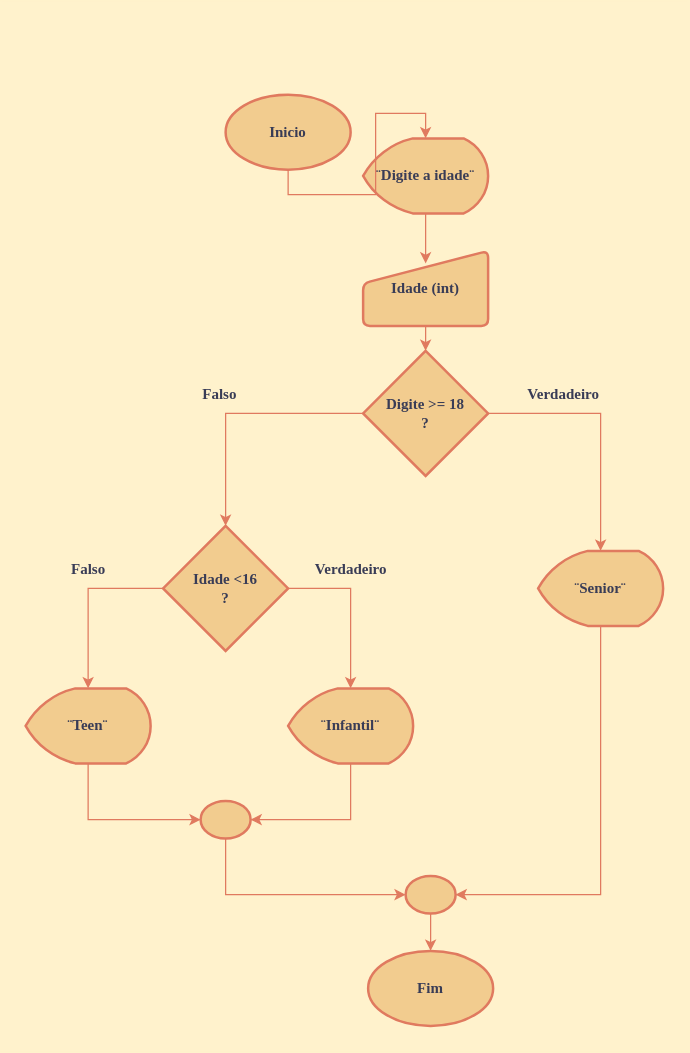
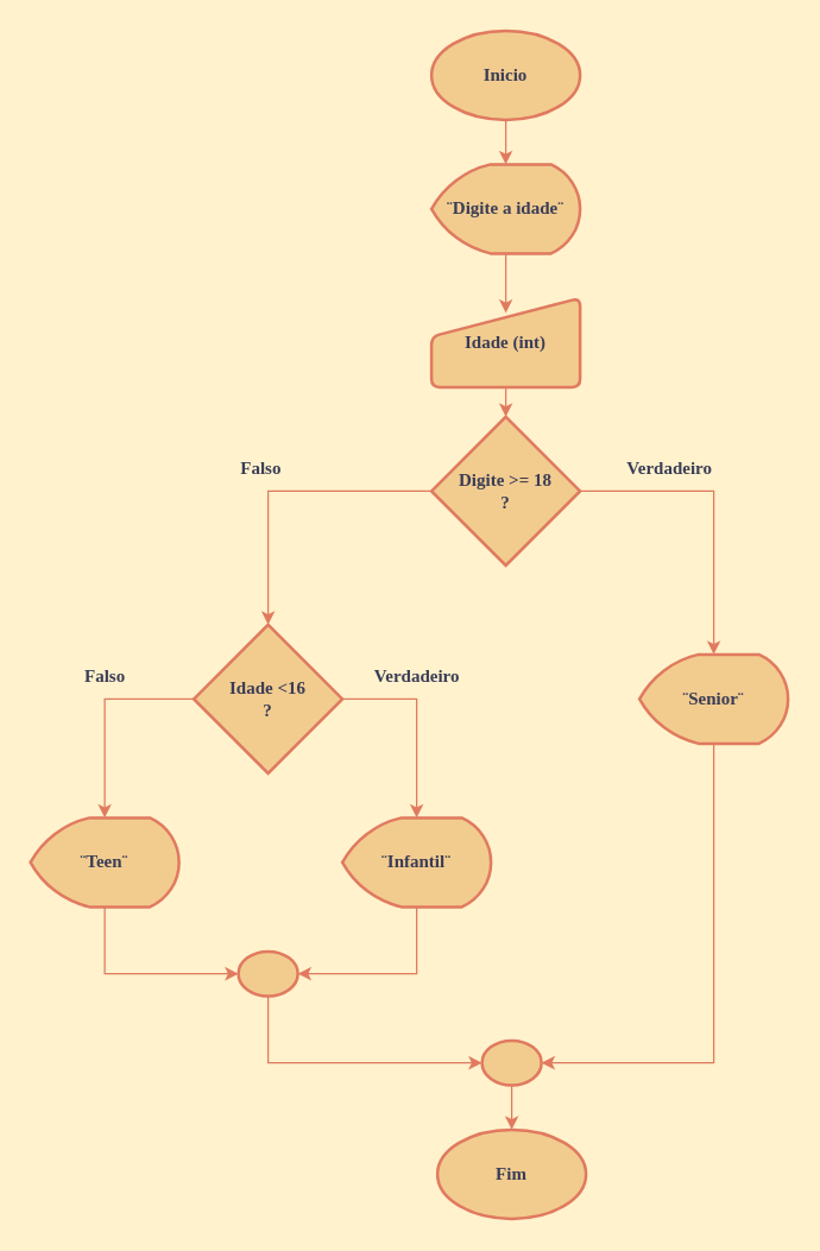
  <mxCell id="0" />
  <mxCell id="1" parent="0" />
- <mxCell id="2" value="Inicio" style="strokeWidth=2;html=1;shape=mxgraph.flowchart.start_1;whiteSpace=wrap;fontFamily=Georgia;fontStyle=1;labelBackgroundColor=none;fillColor=#F2CC8F;strokeColor=#E07A5F;fontColor=#393C56;" parent="1" vertex="1"><mxGeometry x="180" y="75" width="100" height="60" as="geometry" /></mxCell>
+ <mxCell id="2" value="Inicio" style="strokeWidth=2;html=1;shape=mxgraph.flowchart.start_1;whiteSpace=wrap;fontFamily=Georgia;fontStyle=1;labelBackgroundColor=none;fillColor=#F2CC8F;strokeColor=#E07A5F;fontColor=#393C56;" parent="1" vertex="1"><mxGeometry x="290" y="20" width="100" height="60" as="geometry" /></mxCell>
  <mxCell id="3" value="Fim" style="strokeWidth=2;html=1;shape=mxgraph.flowchart.start_1;whiteSpace=wrap;fontFamily=Georgia;fontStyle=1;labelBackgroundColor=none;fillColor=#F2CC8F;strokeColor=#E07A5F;fontColor=#393C56;" parent="1" vertex="1"><mxGeometry x="294" y="760" width="100" height="60" as="geometry" /></mxCell>
  <mxCell id="4" value="¨Digite a idade¨" style="strokeWidth=2;html=1;shape=mxgraph.flowchart.display;whiteSpace=wrap;fontFamily=Georgia;fontStyle=1;labelBackgroundColor=none;fillColor=#F2CC8F;strokeColor=#E07A5F;fontColor=#393C56;" parent="1" vertex="1"><mxGeometry x="290" y="110" width="100" height="60" as="geometry" /></mxCell>
  <mxCell id="5" value="Idade (int)" style="html=1;strokeWidth=2;shape=manualInput;whiteSpace=wrap;rounded=1;size=26;arcSize=11;fontFamily=Georgia;fontStyle=1;labelBackgroundColor=none;fillColor=#F2CC8F;strokeColor=#E07A5F;fontColor=#393C56;" parent="1" vertex="1"><mxGeometry x="290" y="200" width="100" height="60" as="geometry" /></mxCell>
  <mxCell id="6" value="Digite &amp;gt;= 18&lt;br&gt;?" style="strokeWidth=2;html=1;shape=mxgraph.flowchart.decision;whiteSpace=wrap;fontFamily=Georgia;fontStyle=1;labelBackgroundColor=none;fillColor=#F2CC8F;strokeColor=#E07A5F;fontColor=#393C56;" parent="1" vertex="1"><mxGeometry x="290" y="280" width="100" height="100" as="geometry" /></mxCell>
  <mxCell id="7" value="" style="strokeWidth=2;html=1;shape=mxgraph.flowchart.start_2;whiteSpace=wrap;fontFamily=Georgia;fontStyle=1;labelBackgroundColor=none;fillColor=#F2CC8F;strokeColor=#E07A5F;fontColor=#393C56;" parent="1" vertex="1"><mxGeometry x="324" y="700" width="40" height="30" as="geometry" /></mxCell>
  <mxCell id="8" value="¨Senior¨" style="strokeWidth=2;html=1;shape=mxgraph.flowchart.display;whiteSpace=wrap;fontFamily=Georgia;fontStyle=1;labelBackgroundColor=none;fillColor=#F2CC8F;strokeColor=#E07A5F;fontColor=#393C56;" parent="1" vertex="1"><mxGeometry x="430" y="440" width="100" height="60" as="geometry" /></mxCell>
  <mxCell id="9" style="edgeStyle=orthogonalEdgeStyle;rounded=0;orthogonalLoop=1;jettySize=auto;html=1;exitX=1;exitY=0.5;exitDx=0;exitDy=0;exitPerimeter=0;strokeColor=#E07A5F;fontColor=#393C56;fillColor=#F2CC8F;" parent="1" source="10" target="13" edge="1"><mxGeometry relative="1" as="geometry" /></mxCell>
  <mxCell id="10" value="Idade &amp;lt;16&lt;br&gt;?" style="strokeWidth=2;html=1;shape=mxgraph.flowchart.decision;whiteSpace=wrap;fontFamily=Georgia;fontStyle=1;labelBackgroundColor=none;fillColor=#F2CC8F;strokeColor=#E07A5F;fontColor=#393C56;" parent="1" vertex="1"><mxGeometry x="130" y="420" width="100" height="100" as="geometry" /></mxCell>
  <mxCell id="11" value="Verdadeiro" style="text;html=1;align=center;verticalAlign=middle;resizable=0;points=[];autosize=1;strokeColor=none;fillColor=none;fontFamily=Georgia;fontStyle=1;labelBackgroundColor=none;fontColor=#393C56;" parent="1" vertex="1"><mxGeometry x="410" y="300" width="80" height="30" as="geometry" /></mxCell>
  <mxCell id="12" value="Falso" style="text;html=1;align=center;verticalAlign=middle;resizable=0;points=[];autosize=1;strokeColor=none;fillColor=none;fontFamily=Georgia;fontStyle=1;labelBackgroundColor=none;fontColor=#393C56;" parent="1" vertex="1"><mxGeometry x="150" y="300" width="50" height="30" as="geometry" /></mxCell>
  <mxCell id="13" value="¨Infantil¨" style="strokeWidth=2;html=1;shape=mxgraph.flowchart.display;whiteSpace=wrap;fontFamily=Georgia;fontStyle=1;labelBackgroundColor=none;fillColor=#F2CC8F;strokeColor=#E07A5F;fontColor=#393C56;" parent="1" vertex="1"><mxGeometry x="230" y="550" width="100" height="60" as="geometry" /></mxCell>
  <mxCell id="14" value="¨Teen¨" style="strokeWidth=2;html=1;shape=mxgraph.flowchart.display;whiteSpace=wrap;fontFamily=Georgia;fontStyle=1;labelBackgroundColor=none;fillColor=#F2CC8F;strokeColor=#E07A5F;fontColor=#393C56;" parent="1" vertex="1"><mxGeometry x="20" y="550" width="100" height="60" as="geometry" /></mxCell>
  <mxCell id="15" value="" style="strokeWidth=2;html=1;shape=mxgraph.flowchart.start_2;whiteSpace=wrap;fontFamily=Georgia;fontStyle=1;labelBackgroundColor=none;fillColor=#F2CC8F;strokeColor=#E07A5F;fontColor=#393C56;" parent="1" vertex="1"><mxGeometry x="160" y="640" width="40" height="30" as="geometry" /></mxCell>
  <mxCell id="16" style="edgeStyle=orthogonalEdgeStyle;rounded=0;orthogonalLoop=1;jettySize=auto;html=1;exitX=0.5;exitY=1;exitDx=0;exitDy=0;exitPerimeter=0;entryX=0.5;entryY=0;entryDx=0;entryDy=0;entryPerimeter=0;strokeColor=#E07A5F;fontColor=#393C56;fillColor=#F2CC8F;" parent="1" source="2" target="4" edge="1"><mxGeometry relative="1" as="geometry" /></mxCell>
  <mxCell id="17" style="edgeStyle=orthogonalEdgeStyle;rounded=0;orthogonalLoop=1;jettySize=auto;html=1;exitX=0.5;exitY=1;exitDx=0;exitDy=0;exitPerimeter=0;entryX=0.5;entryY=0.167;entryDx=0;entryDy=0;entryPerimeter=0;strokeColor=#E07A5F;fontColor=#393C56;fillColor=#F2CC8F;" parent="1" source="4" target="5" edge="1"><mxGeometry relative="1" as="geometry" /></mxCell>
  <mxCell id="18" style="edgeStyle=orthogonalEdgeStyle;rounded=0;orthogonalLoop=1;jettySize=auto;html=1;exitX=0.5;exitY=1;exitDx=0;exitDy=0;entryX=0.5;entryY=0;entryDx=0;entryDy=0;entryPerimeter=0;strokeColor=#E07A5F;fontColor=#393C56;fillColor=#F2CC8F;" parent="1" source="5" target="6" edge="1"><mxGeometry relative="1" as="geometry" /></mxCell>
  <mxCell id="19" style="edgeStyle=orthogonalEdgeStyle;rounded=0;orthogonalLoop=1;jettySize=auto;html=1;exitX=1;exitY=0.5;exitDx=0;exitDy=0;exitPerimeter=0;entryX=0.5;entryY=0;entryDx=0;entryDy=0;entryPerimeter=0;strokeColor=#E07A5F;fontColor=#393C56;fillColor=#F2CC8F;" parent="1" source="6" target="8" edge="1"><mxGeometry relative="1" as="geometry" /></mxCell>
  <mxCell id="20" style="edgeStyle=orthogonalEdgeStyle;rounded=0;orthogonalLoop=1;jettySize=auto;html=1;exitX=0;exitY=0.5;exitDx=0;exitDy=0;exitPerimeter=0;entryX=0.5;entryY=0;entryDx=0;entryDy=0;entryPerimeter=0;strokeColor=#E07A5F;fontColor=#393C56;fillColor=#F2CC8F;" parent="1" source="6" target="10" edge="1"><mxGeometry relative="1" as="geometry" /></mxCell>
  <mxCell id="21" style="edgeStyle=orthogonalEdgeStyle;rounded=0;orthogonalLoop=1;jettySize=auto;html=1;exitX=0;exitY=0.5;exitDx=0;exitDy=0;exitPerimeter=0;entryX=0.5;entryY=0;entryDx=0;entryDy=0;entryPerimeter=0;strokeColor=#E07A5F;fontColor=#393C56;fillColor=#F2CC8F;" parent="1" source="10" target="14" edge="1"><mxGeometry relative="1" as="geometry" /></mxCell>
  <mxCell id="22" style="edgeStyle=orthogonalEdgeStyle;rounded=0;orthogonalLoop=1;jettySize=auto;html=1;exitX=0.5;exitY=1;exitDx=0;exitDy=0;exitPerimeter=0;entryX=0;entryY=0.5;entryDx=0;entryDy=0;entryPerimeter=0;strokeColor=#E07A5F;fontColor=#393C56;fillColor=#F2CC8F;" parent="1" source="14" target="15" edge="1"><mxGeometry relative="1" as="geometry" /></mxCell>
  <mxCell id="23" style="edgeStyle=orthogonalEdgeStyle;rounded=0;orthogonalLoop=1;jettySize=auto;html=1;exitX=0.5;exitY=1;exitDx=0;exitDy=0;exitPerimeter=0;entryX=1;entryY=0.5;entryDx=0;entryDy=0;entryPerimeter=0;strokeColor=#E07A5F;fontColor=#393C56;fillColor=#F2CC8F;" parent="1" source="13" target="15" edge="1"><mxGeometry relative="1" as="geometry" /></mxCell>
  <mxCell id="24" style="edgeStyle=orthogonalEdgeStyle;rounded=0;orthogonalLoop=1;jettySize=auto;html=1;exitX=0.5;exitY=1;exitDx=0;exitDy=0;exitPerimeter=0;entryX=1;entryY=0.5;entryDx=0;entryDy=0;entryPerimeter=0;strokeColor=#E07A5F;fontColor=#393C56;fillColor=#F2CC8F;" parent="1" source="8" target="7" edge="1"><mxGeometry relative="1" as="geometry" /></mxCell>
  <mxCell id="25" style="edgeStyle=orthogonalEdgeStyle;rounded=0;orthogonalLoop=1;jettySize=auto;html=1;exitX=0.5;exitY=1;exitDx=0;exitDy=0;exitPerimeter=0;entryX=0;entryY=0.5;entryDx=0;entryDy=0;entryPerimeter=0;strokeColor=#E07A5F;fontColor=#393C56;fillColor=#F2CC8F;" parent="1" source="15" target="7" edge="1"><mxGeometry relative="1" as="geometry" /></mxCell>
  <mxCell id="26" style="edgeStyle=orthogonalEdgeStyle;rounded=0;orthogonalLoop=1;jettySize=auto;html=1;exitX=0.5;exitY=1;exitDx=0;exitDy=0;exitPerimeter=0;entryX=0.5;entryY=0;entryDx=0;entryDy=0;entryPerimeter=0;strokeColor=#E07A5F;fontColor=#393C56;fillColor=#F2CC8F;" parent="1" source="7" target="3" edge="1"><mxGeometry relative="1" as="geometry" /></mxCell>
  <mxCell id="27" value="Verdadeiro" style="text;html=1;align=center;verticalAlign=middle;resizable=0;points=[];autosize=1;strokeColor=none;fillColor=none;fontFamily=Georgia;fontStyle=1;labelBackgroundColor=none;fontColor=#393C56;" parent="1" vertex="1"><mxGeometry x="240" y="440" width="80" height="30" as="geometry" /></mxCell>
  <mxCell id="28" value="Falso" style="text;html=1;align=center;verticalAlign=middle;resizable=0;points=[];autosize=1;strokeColor=none;fillColor=none;fontFamily=Georgia;fontStyle=1;labelBackgroundColor=none;fontColor=#393C56;" parent="1" vertex="1"><mxGeometry x="45" y="440" width="50" height="30" as="geometry" /></mxCell>
